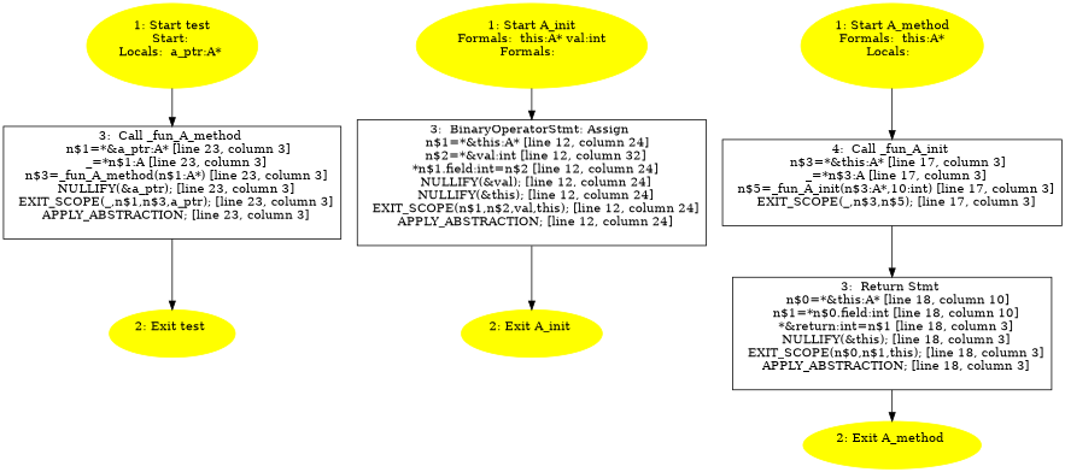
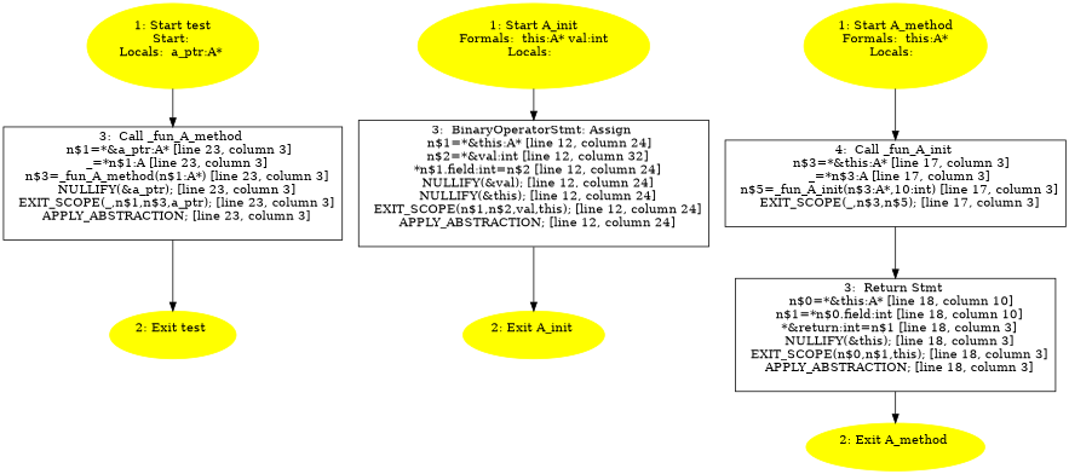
  digraph {
    node [color=yellow style=filled]
    n1 [label="1: Start test\nStart: \nLocals:  a_ptr:A* \n  "]
    n2 [label="3:  Call _fun_A_method \n   n$1=*&a_ptr:A* [line 23, column 3]\n  _=*n$1:A [line 23, column 3]\n  n$3=_fun_A_method(n$1:A*) [line 23, column 3]\n  NULLIFY(&a_ptr); [line 23, column 3]\n  EXIT_SCOPE(_,n$1,n$3,a_ptr); [line 23, column 3]\n  APPLY_ABSTRACTION; [line 23, column 3]\n " shape=box color="" style=""]
    n3 [label="2: Exit test \n  "]
-   n4 [label="1: Start A_init\nFormals:  this:A* val:int\nFormals:  \n  "]
+   n4 [label="1: Start A_init\nFormals:  this:A* val:int\nLocals:  \n  "]
    n5 [label="3:  BinaryOperatorStmt: Assign \n   n$1=*&this:A* [line 12, column 24]\n  n$2=*&val:int [line 12, column 32]\n  *n$1.field:int=n$2 [line 12, column 24]\n  NULLIFY(&val); [line 12, column 24]\n  NULLIFY(&this); [line 12, column 24]\n  EXIT_SCOPE(n$1,n$2,val,this); [line 12, column 24]\n  APPLY_ABSTRACTION; [line 12, column 24]\n " shape=box color="" style=""]
    n6 [label="2: Exit A_init \n  "]
    n7 [label="1: Start A_method\nFormals:  this:A*\nLocals:  \n  "]
    n8 [label="4:  Call _fun_A_init \n   n$3=*&this:A* [line 17, column 3]\n  _=*n$3:A [line 17, column 3]\n  n$5=_fun_A_init(n$3:A*,10:int) [line 17, column 3]\n  EXIT_SCOPE(_,n$3,n$5); [line 17, column 3]\n " shape=box color="" style=""]
    n9 [label="3:  Return Stmt \n   n$0=*&this:A* [line 18, column 10]\n  n$1=*n$0.field:int [line 18, column 10]\n  *&return:int=n$1 [line 18, column 3]\n  NULLIFY(&this); [line 18, column 3]\n  EXIT_SCOPE(n$0,n$1,this); [line 18, column 3]\n  APPLY_ABSTRACTION; [line 18, column 3]\n " shape=box color="" style=""]
    n10 [label="2: Exit A_method \n  "]
    n1 -> n2
    n2 -> n3
    n4 -> n5
    n5 -> n6
    n7 -> n8
    n8 -> n9
    n9 -> n10
  }
